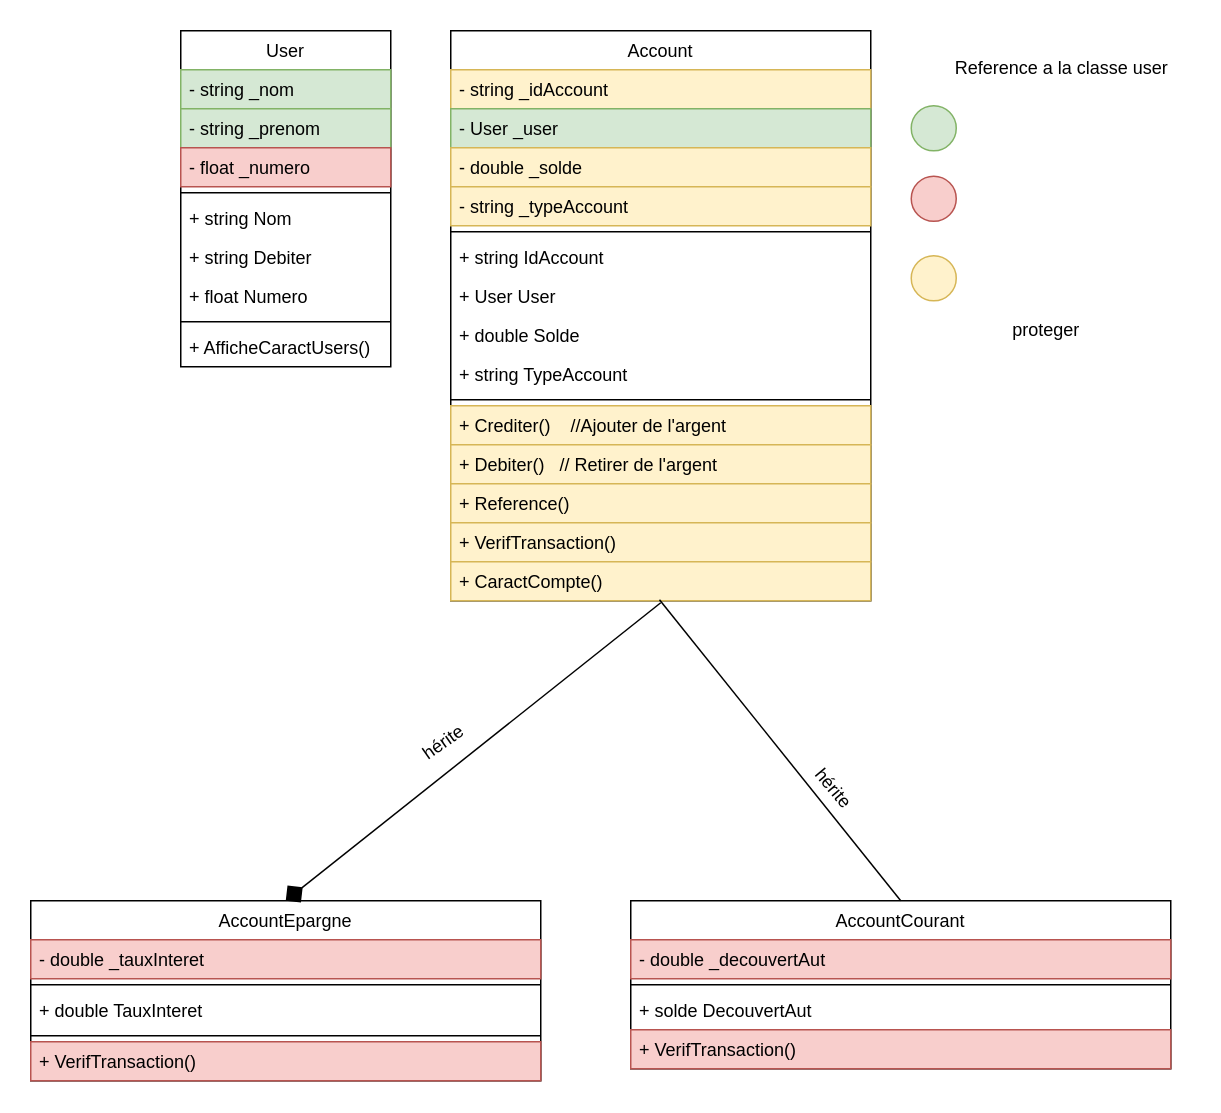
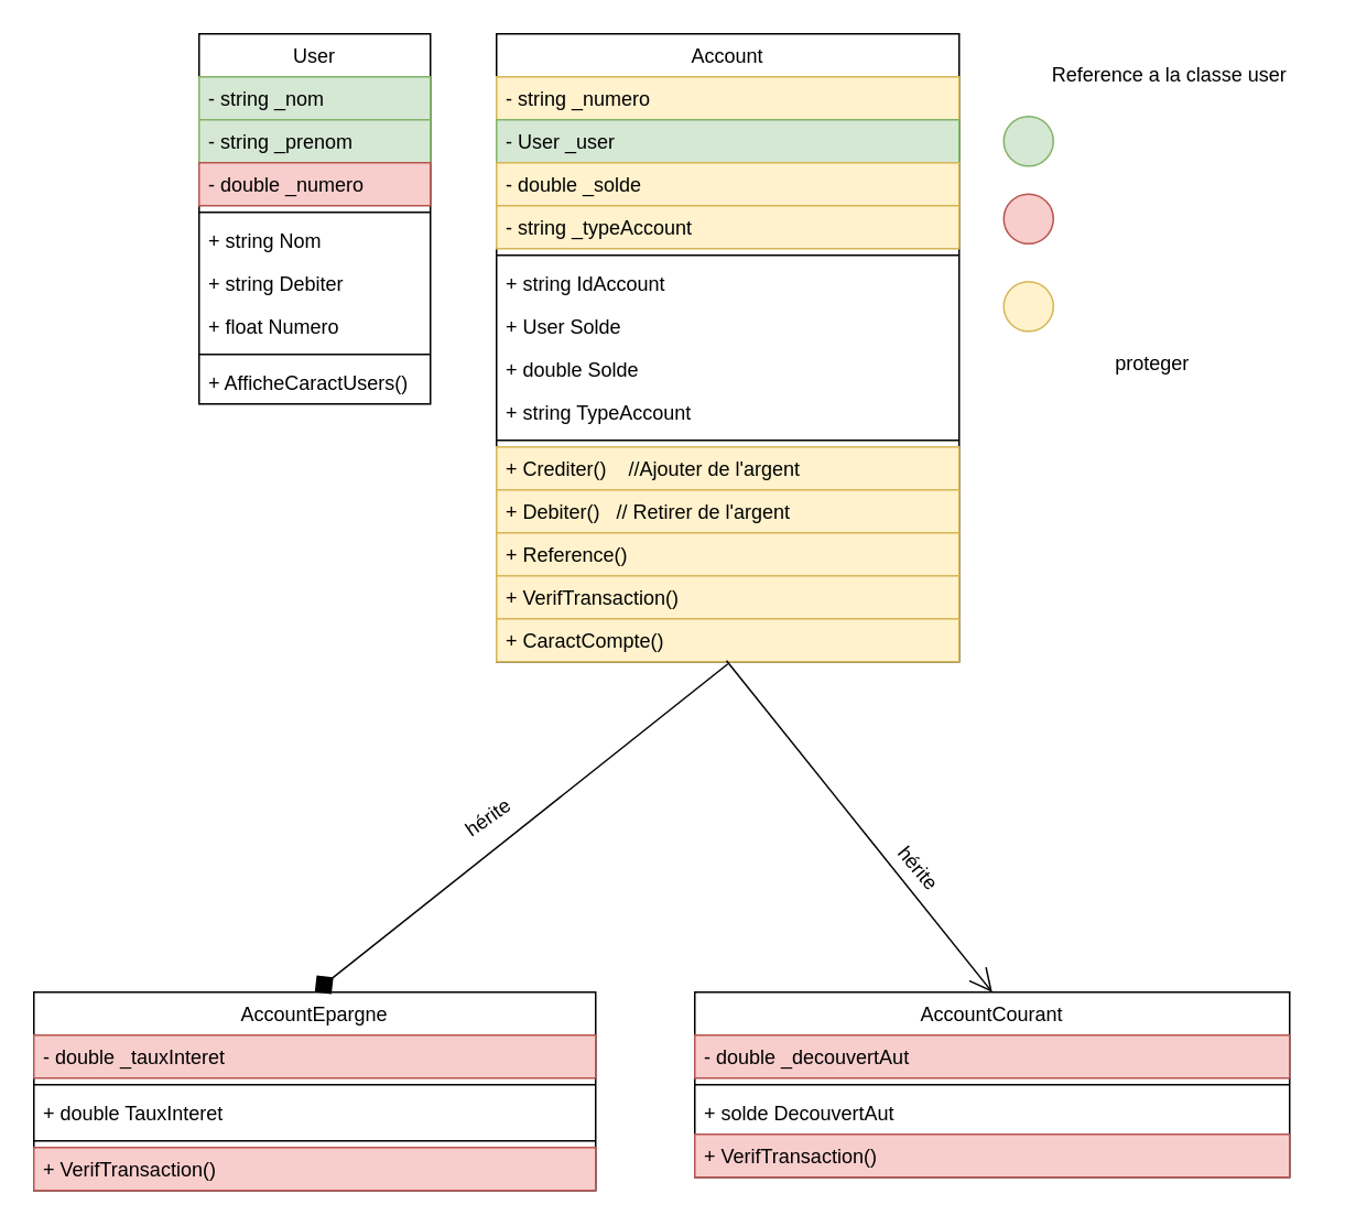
  <mxCell id="0" />
  <mxCell id="1" parent="0" />
  <mxCell id="2" value="User" style="swimlane;fontStyle=0;childLayout=stackLayout;horizontal=1;startSize=26;horizontalStack=0;resizeParent=1;resizeParentMax=0;resizeLast=0;collapsible=1;marginBottom=0;" parent="1" vertex="1"><mxGeometry x="120" y="20" width="140" height="224" as="geometry" /></mxCell>
  <mxCell id="3" value="- string _nom" style="text;strokeColor=#82b366;fillColor=#d5e8d4;align=left;verticalAlign=top;spacingLeft=4;spacingRight=4;overflow=hidden;rotatable=0;points=[[0,0.5],[1,0.5]];portConstraint=eastwest;" parent="2" vertex="1"><mxGeometry y="26" width="140" height="26" as="geometry" /></mxCell>
  <mxCell id="4" value="- string _prenom" style="text;strokeColor=#82b366;fillColor=#d5e8d4;align=left;verticalAlign=top;spacingLeft=4;spacingRight=4;overflow=hidden;rotatable=0;points=[[0,0.5],[1,0.5]];portConstraint=eastwest;" parent="2" vertex="1"><mxGeometry y="52" width="140" height="26" as="geometry" /></mxCell>
- <mxCell id="5" value="- float _numero" style="text;strokeColor=#b85450;fillColor=#f8cecc;align=left;verticalAlign=top;spacingLeft=4;spacingRight=4;overflow=hidden;rotatable=0;points=[[0,0.5],[1,0.5]];portConstraint=eastwest;" parent="2" vertex="1"><mxGeometry y="78" width="140" height="26" as="geometry" /></mxCell>
+ <mxCell id="5" value="- double _numero" style="text;strokeColor=#b85450;fillColor=#f8cecc;align=left;verticalAlign=top;spacingLeft=4;spacingRight=4;overflow=hidden;rotatable=0;points=[[0,0.5],[1,0.5]];portConstraint=eastwest;" parent="2" vertex="1"><mxGeometry y="78" width="140" height="26" as="geometry" /></mxCell>
  <mxCell id="6" value="" style="line;strokeWidth=1;fillColor=none;align=left;verticalAlign=middle;spacingTop=-1;spacingLeft=3;spacingRight=3;rotatable=0;labelPosition=right;points=[];portConstraint=eastwest;strokeColor=inherit;" parent="2" vertex="1"><mxGeometry y="104" width="140" height="8" as="geometry" /></mxCell>
  <mxCell id="7" value="+ string Nom" style="text;strokeColor=none;fillColor=none;align=left;verticalAlign=top;spacingLeft=4;spacingRight=4;overflow=hidden;rotatable=0;points=[[0,0.5],[1,0.5]];portConstraint=eastwest;" parent="2" vertex="1"><mxGeometry y="112" width="140" height="26" as="geometry" /></mxCell>
  <mxCell id="8" value="+ string Debiter" style="text;strokeColor=none;fillColor=none;align=left;verticalAlign=top;spacingLeft=4;spacingRight=4;overflow=hidden;rotatable=0;points=[[0,0.5],[1,0.5]];portConstraint=eastwest;" parent="2" vertex="1"><mxGeometry y="138" width="140" height="26" as="geometry" /></mxCell>
  <mxCell id="9" value="+ float Numero" style="text;strokeColor=none;fillColor=none;align=left;verticalAlign=top;spacingLeft=4;spacingRight=4;overflow=hidden;rotatable=0;points=[[0,0.5],[1,0.5]];portConstraint=eastwest;" parent="2" vertex="1"><mxGeometry y="164" width="140" height="26" as="geometry" /></mxCell>
  <mxCell id="10" value="" style="line;strokeWidth=1;fillColor=none;align=left;verticalAlign=middle;spacingTop=-1;spacingLeft=3;spacingRight=3;rotatable=0;labelPosition=right;points=[];portConstraint=eastwest;strokeColor=inherit;" parent="2" vertex="1"><mxGeometry y="190" width="140" height="8" as="geometry" /></mxCell>
  <mxCell id="11" value="+ AfficheCaractUsers()" style="text;strokeColor=none;fillColor=none;align=left;verticalAlign=top;spacingLeft=4;spacingRight=4;overflow=hidden;rotatable=0;points=[[0,0.5],[1,0.5]];portConstraint=eastwest;" parent="2" vertex="1"><mxGeometry y="198" width="140" height="26" as="geometry" /></mxCell>
  <mxCell id="12" value="Account" style="swimlane;fontStyle=0;childLayout=stackLayout;horizontal=1;startSize=26;fillColor=none;horizontalStack=0;resizeParent=1;resizeParentMax=0;resizeLast=0;collapsible=1;marginBottom=0;" parent="1" vertex="1"><mxGeometry x="300" y="20" width="280" height="380" as="geometry" /></mxCell>
- <mxCell id="13" value="- string _idAccount" style="text;strokeColor=#d6b656;fillColor=#fff2cc;align=left;verticalAlign=top;spacingLeft=4;spacingRight=4;overflow=hidden;rotatable=0;points=[[0,0.5],[1,0.5]];portConstraint=eastwest;" parent="12" vertex="1"><mxGeometry y="26" width="280" height="26" as="geometry" /></mxCell>
+ <mxCell id="13" value="- string _numero" style="text;strokeColor=#d6b656;fillColor=#fff2cc;align=left;verticalAlign=top;spacingLeft=4;spacingRight=4;overflow=hidden;rotatable=0;points=[[0,0.5],[1,0.5]];portConstraint=eastwest;" parent="12" vertex="1"><mxGeometry y="26" width="280" height="26" as="geometry" /></mxCell>
  <mxCell id="14" value="- User _user" style="text;strokeColor=#82b366;fillColor=#d5e8d4;align=left;verticalAlign=top;spacingLeft=4;spacingRight=4;overflow=hidden;rotatable=0;points=[[0,0.5],[1,0.5]];portConstraint=eastwest;" parent="12" vertex="1"><mxGeometry y="52" width="280" height="26" as="geometry" /></mxCell>
  <mxCell id="15" value="- double _solde" style="text;strokeColor=#d6b656;fillColor=#fff2cc;align=left;verticalAlign=top;spacingLeft=4;spacingRight=4;overflow=hidden;rotatable=0;points=[[0,0.5],[1,0.5]];portConstraint=eastwest;" parent="12" vertex="1"><mxGeometry y="78" width="280" height="26" as="geometry" /></mxCell>
  <mxCell id="16" value="- string _typeAccount" style="text;strokeColor=#d6b656;fillColor=#fff2cc;align=left;verticalAlign=top;spacingLeft=4;spacingRight=4;overflow=hidden;rotatable=0;points=[[0,0.5],[1,0.5]];portConstraint=eastwest;" parent="12" vertex="1"><mxGeometry y="104" width="280" height="26" as="geometry" /></mxCell>
  <mxCell id="17" value="" style="line;strokeWidth=1;fillColor=none;align=left;verticalAlign=middle;spacingTop=-1;spacingLeft=3;spacingRight=3;rotatable=0;labelPosition=right;points=[];portConstraint=eastwest;strokeColor=inherit;" parent="12" vertex="1"><mxGeometry y="130" width="280" height="8" as="geometry" /></mxCell>
  <mxCell id="18" value="+ string IdAccount" style="text;strokeColor=none;fillColor=none;align=left;verticalAlign=top;spacingLeft=4;spacingRight=4;overflow=hidden;rotatable=0;points=[[0,0.5],[1,0.5]];portConstraint=eastwest;" parent="12" vertex="1"><mxGeometry y="138" width="280" height="26" as="geometry" /></mxCell>
- <mxCell id="19" value="+ User User" style="text;strokeColor=none;fillColor=none;align=left;verticalAlign=top;spacingLeft=4;spacingRight=4;overflow=hidden;rotatable=0;points=[[0,0.5],[1,0.5]];portConstraint=eastwest;" parent="12" vertex="1"><mxGeometry y="164" width="280" height="26" as="geometry" /></mxCell>
+ <mxCell id="19" value="+ User Solde" style="text;strokeColor=none;fillColor=none;align=left;verticalAlign=top;spacingLeft=4;spacingRight=4;overflow=hidden;rotatable=0;points=[[0,0.5],[1,0.5]];portConstraint=eastwest;" parent="12" vertex="1"><mxGeometry y="164" width="280" height="26" as="geometry" /></mxCell>
  <mxCell id="20" value="+ double Solde" style="text;strokeColor=none;fillColor=none;align=left;verticalAlign=top;spacingLeft=4;spacingRight=4;overflow=hidden;rotatable=0;points=[[0,0.5],[1,0.5]];portConstraint=eastwest;" parent="12" vertex="1"><mxGeometry y="190" width="280" height="26" as="geometry" /></mxCell>
  <mxCell id="21" value="+ string TypeAccount" style="text;strokeColor=none;fillColor=none;align=left;verticalAlign=top;spacingLeft=4;spacingRight=4;overflow=hidden;rotatable=0;points=[[0,0.5],[1,0.5]];portConstraint=eastwest;" parent="12" vertex="1"><mxGeometry y="216" width="280" height="26" as="geometry" /></mxCell>
  <mxCell id="22" value="" style="line;strokeWidth=1;fillColor=none;align=left;verticalAlign=middle;spacingTop=-1;spacingLeft=3;spacingRight=3;rotatable=0;labelPosition=right;points=[];portConstraint=eastwest;strokeColor=inherit;" parent="12" vertex="1"><mxGeometry y="242" width="280" height="8" as="geometry" /></mxCell>
  <mxCell id="23" value="+ Crediter()    //Ajouter de l'argent" style="text;strokeColor=#d6b656;fillColor=#fff2cc;align=left;verticalAlign=top;spacingLeft=4;spacingRight=4;overflow=hidden;rotatable=0;points=[[0,0.5],[1,0.5]];portConstraint=eastwest;" parent="12" vertex="1"><mxGeometry y="250" width="280" height="26" as="geometry" /></mxCell>
  <mxCell id="24" value="+ Debiter()   // Retirer de l'argent" style="text;strokeColor=#d6b656;fillColor=#fff2cc;align=left;verticalAlign=top;spacingLeft=4;spacingRight=4;overflow=hidden;rotatable=0;points=[[0,0.5],[1,0.5]];portConstraint=eastwest;" parent="12" vertex="1"><mxGeometry y="276" width="280" height="26" as="geometry" /></mxCell>
  <mxCell id="25" value="+ Reference()" style="text;strokeColor=#d6b656;fillColor=#fff2cc;align=left;verticalAlign=top;spacingLeft=4;spacingRight=4;overflow=hidden;rotatable=0;points=[[0,0.5],[1,0.5]];portConstraint=eastwest;" parent="12" vertex="1"><mxGeometry y="302" width="280" height="26" as="geometry" /></mxCell>
  <mxCell id="26" value="+ VerifTransaction()        " style="text;strokeColor=#d6b656;fillColor=#fff2cc;align=left;verticalAlign=top;spacingLeft=4;spacingRight=4;overflow=hidden;rotatable=0;points=[[0,0.5],[1,0.5]];portConstraint=eastwest;" parent="12" vertex="1"><mxGeometry y="328" width="280" height="26" as="geometry" /></mxCell>
  <mxCell id="27" value="+ CaractCompte()" style="text;strokeColor=#d6b656;fillColor=#fff2cc;align=left;verticalAlign=top;spacingLeft=4;spacingRight=4;overflow=hidden;rotatable=0;points=[[0,0.5],[1,0.5]];portConstraint=eastwest;" parent="12" vertex="1"><mxGeometry y="354" width="280" height="26" as="geometry" /></mxCell>
  <mxCell id="28" value="AccountEpargne" style="swimlane;fontStyle=0;childLayout=stackLayout;horizontal=1;startSize=26;fillColor=none;horizontalStack=0;resizeParent=1;resizeParentMax=0;resizeLast=0;collapsible=1;marginBottom=0;" parent="1" vertex="1"><mxGeometry x="20" y="600" width="340" height="120" as="geometry" /></mxCell>
  <mxCell id="29" value="- double _tauxInteret" style="text;strokeColor=#b85450;fillColor=#f8cecc;align=left;verticalAlign=top;spacingLeft=4;spacingRight=4;overflow=hidden;rotatable=0;points=[[0,0.5],[1,0.5]];portConstraint=eastwest;" parent="28" vertex="1"><mxGeometry y="26" width="340" height="26" as="geometry" /></mxCell>
  <mxCell id="30" value="" style="line;strokeWidth=1;fillColor=none;align=left;verticalAlign=middle;spacingTop=-1;spacingLeft=3;spacingRight=3;rotatable=0;labelPosition=right;points=[];portConstraint=eastwest;strokeColor=inherit;" parent="28" vertex="1"><mxGeometry y="52" width="340" height="8" as="geometry" /></mxCell>
  <mxCell id="31" value="+ double TauxInteret" style="text;strokeColor=none;fillColor=none;align=left;verticalAlign=top;spacingLeft=4;spacingRight=4;overflow=hidden;rotatable=0;points=[[0,0.5],[1,0.5]];portConstraint=eastwest;" parent="28" vertex="1"><mxGeometry y="60" width="340" height="26" as="geometry" /></mxCell>
  <mxCell id="32" value="" style="line;strokeWidth=1;fillColor=none;align=left;verticalAlign=middle;spacingTop=-1;spacingLeft=3;spacingRight=3;rotatable=0;labelPosition=right;points=[];portConstraint=eastwest;strokeColor=inherit;" parent="28" vertex="1"><mxGeometry y="86" width="340" height="8" as="geometry" /></mxCell>
  <mxCell id="33" value="+ VerifTransaction()" style="text;strokeColor=#b85450;fillColor=#f8cecc;align=left;verticalAlign=top;spacingLeft=4;spacingRight=4;overflow=hidden;rotatable=0;points=[[0,0.5],[1,0.5]];portConstraint=eastwest;" parent="28" vertex="1"><mxGeometry y="94" width="340" height="26" as="geometry" /></mxCell>
  <mxCell id="34" value="AccountCourant" style="swimlane;fontStyle=0;childLayout=stackLayout;horizontal=1;startSize=26;fillColor=none;horizontalStack=0;resizeParent=1;resizeParentMax=0;resizeLast=0;collapsible=1;marginBottom=0;" parent="1" vertex="1"><mxGeometry x="420" y="600" width="360" height="112" as="geometry" /></mxCell>
  <mxCell id="35" value="- double _decouvertAut" style="text;strokeColor=#b85450;fillColor=#f8cecc;align=left;verticalAlign=top;spacingLeft=4;spacingRight=4;overflow=hidden;rotatable=0;points=[[0,0.5],[1,0.5]];portConstraint=eastwest;" parent="34" vertex="1"><mxGeometry y="26" width="360" height="26" as="geometry" /></mxCell>
  <mxCell id="36" value="" style="line;strokeWidth=1;fillColor=none;align=left;verticalAlign=middle;spacingTop=-1;spacingLeft=3;spacingRight=3;rotatable=0;labelPosition=right;points=[];portConstraint=eastwest;strokeColor=inherit;" parent="34" vertex="1"><mxGeometry y="52" width="360" height="8" as="geometry" /></mxCell>
  <mxCell id="37" value="+ solde DecouvertAut" style="text;strokeColor=none;fillColor=none;align=left;verticalAlign=top;spacingLeft=4;spacingRight=4;overflow=hidden;rotatable=0;points=[[0,0.5],[1,0.5]];portConstraint=eastwest;" parent="34" vertex="1"><mxGeometry y="60" width="360" height="26" as="geometry" /></mxCell>
  <mxCell id="38" value="+ VerifTransaction()" style="text;strokeColor=#b85450;fillColor=#f8cecc;align=left;verticalAlign=top;spacingLeft=4;spacingRight=4;overflow=hidden;rotatable=0;points=[[0,0.5],[1,0.5]];portConstraint=eastwest;" parent="34" vertex="1"><mxGeometry y="86" width="360" height="26" as="geometry" /></mxCell>
  <mxCell id="39" value="" style="endArrow=diamond;endFill=1;endSize=12;html=1;rounded=0;entryX=0.5;entryY=0;entryDx=0;entryDy=0;exitX=0.5;exitY=1.051;exitDx=0;exitDy=0;exitPerimeter=0;" parent="1" source="27" target="28" edge="1"><mxGeometry width="160" relative="1" as="geometry"><mxPoint x="130" y="520" as="sourcePoint" /><mxPoint x="290" y="520" as="targetPoint" /></mxGeometry></mxCell>
- <mxCell id="40" value="" style="endArrow=none;endFill=1;endSize=12;html=1;rounded=0;entryX=0.5;entryY=0;entryDx=0;entryDy=0;exitX=0.497;exitY=0.974;exitDx=0;exitDy=0;exitPerimeter=0;" parent="1" source="27" target="34" edge="1"><mxGeometry width="160" relative="1" as="geometry"><mxPoint x="623.66" y="330.002" as="sourcePoint" /><mxPoint x="500" y="475.79" as="targetPoint" /></mxGeometry></mxCell>
+ <mxCell id="40" value="" style="endArrow=open;endFill=1;endSize=12;html=1;rounded=0;entryX=0.5;entryY=0;entryDx=0;entryDy=0;exitX=0.497;exitY=0.974;exitDx=0;exitDy=0;exitPerimeter=0;" parent="1" source="27" target="34" edge="1"><mxGeometry width="160" relative="1" as="geometry"><mxPoint x="623.66" y="330.002" as="sourcePoint" /><mxPoint x="500" y="475.79" as="targetPoint" /></mxGeometry></mxCell>
  <mxCell id="41" value="hérite" style="text;html=1;align=center;verticalAlign=middle;resizable=0;points=[];autosize=1;strokeColor=none;fillColor=none;rotation=-35;" parent="1" vertex="1"><mxGeometry x="270" y="480" width="50" height="30" as="geometry" /></mxCell>
  <mxCell id="42" value="hérite" style="text;html=1;align=center;verticalAlign=middle;resizable=0;points=[];autosize=1;strokeColor=none;fillColor=none;rotation=50;" parent="1" vertex="1"><mxGeometry x="530" y="510" width="50" height="30" as="geometry" /></mxCell>
  <mxCell id="43" value="" style="ellipse;whiteSpace=wrap;html=1;fillColor=#d5e8d4;strokeColor=#82b366;" parent="1" vertex="1"><mxGeometry x="607" y="70" width="30" height="30" as="geometry" /></mxCell>
  <mxCell id="44" value="Reference a la classe user" style="text;html=1;align=center;verticalAlign=middle;resizable=0;points=[];autosize=1;strokeColor=none;fillColor=none;" parent="1" vertex="1"><mxGeometry x="622" y="30" width="170" height="30" as="geometry" /></mxCell>
  <mxCell id="45" value="" style="ellipse;whiteSpace=wrap;html=1;fillColor=#f8cecc;strokeColor=#b85450;" parent="1" vertex="1"><mxGeometry x="607" y="117" width="30" height="30" as="geometry" /></mxCell>
  <mxCell id="46" value="" style="ellipse;whiteSpace=wrap;html=1;fillColor=#fff2cc;strokeColor=#d6b656;" parent="1" vertex="1"><mxGeometry x="607" y="170" width="30" height="30" as="geometry" /></mxCell>
  <mxCell id="47" value="&amp;nbsp;proteger" style="text;html=1;align=center;verticalAlign=middle;resizable=0;points=[];autosize=1;strokeColor=none;fillColor=none;" parent="1" vertex="1"><mxGeometry x="660" y="205" width="70" height="30" as="geometry" /></mxCell>
